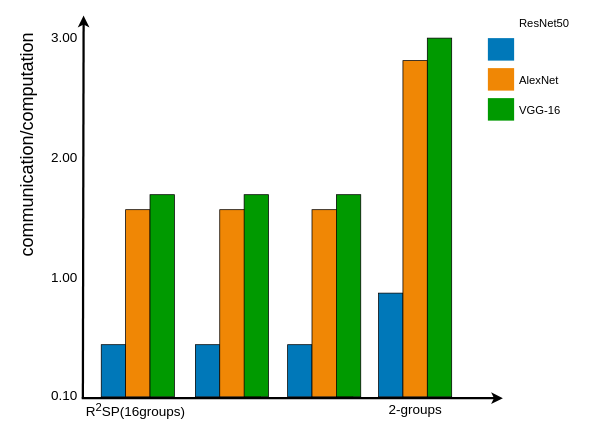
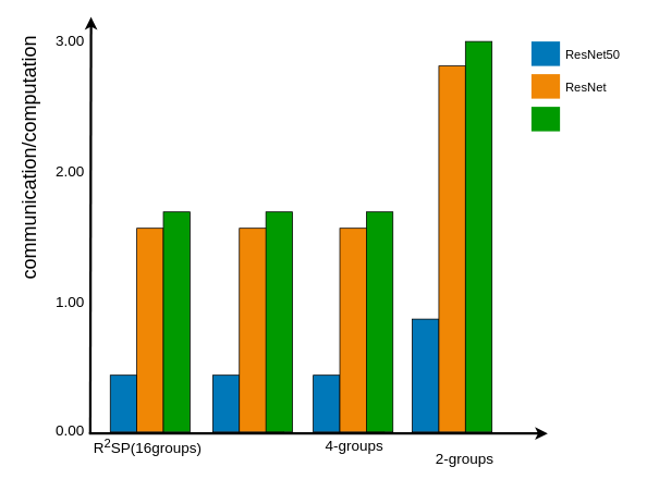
  <mxCell id="0" />
  <mxCell id="1" parent="0" />
  <mxCell id="2" value="" style="edgeStyle=none;html=1;fontColor=#000000;strokeWidth=3;strokeColor=#000000;" edge="1" parent="1"><mxGeometry width="100" height="100" relative="1" as="geometry"><mxPoint x="110" y="530.5" as="sourcePoint" /><mxPoint x="111" y="20" as="targetPoint" /></mxGeometry></mxCell>
  <mxCell id="3" value="" style="edgeStyle=none;html=1;fontColor=#000000;strokeWidth=3;strokeColor=#000000;" edge="1" parent="1"><mxGeometry width="100" height="100" relative="1" as="geometry"><mxPoint x="108.5" y="530" as="sourcePoint" /><mxPoint x="670" y="530" as="targetPoint" /></mxGeometry></mxCell>
- <mxCell id="5" value="2-groups" style="text;spacingTop=-5;align=center;verticalAlign=middle;fontStyle=0;html=1;fontSize=18;points=[];strokeColor=none;" vertex="1" parent="1"><mxGeometry x="493" y="533.25" width="120" height="30" as="geometry" /></mxCell>
+ <mxCell id="4" value="4-groups" style="text;spacingTop=-5;align=center;verticalAlign=middle;fontStyle=0;html=1;fontSize=18;points=[];strokeColor=none;" vertex="1" parent="1"><mxGeometry x="373" y="532.25" width="120" height="30" as="geometry" /></mxCell>
+ <mxCell id="5" value="2-groups" style="text;spacingTop=-5;align=center;verticalAlign=middle;fontStyle=0;html=1;fontSize=18;points=[];strokeColor=none;" vertex="1" parent="1"><mxGeometry x="508" y="548.25" width="120" height="30" as="geometry" /></mxCell>
  <mxCell id="6" value="" style="whiteSpace=wrap;gradientColor=none;gradientDirection=east;strokeColor=none;html=1;fontColor=#23445d;fillColor=#009a00;" vertex="1" parent="1"><mxGeometry x="650" y="130" width="35.0" height="30.0" as="geometry" /></mxCell>
  <mxCell id="7" value="" style="whiteSpace=wrap;gradientColor=none;gradientDirection=east;strokeColor=none;html=1;fontColor=#23445d;fillColor=#F08705;" vertex="1" parent="1"><mxGeometry x="650" y="90" width="35.0" height="30.0" as="geometry" /></mxCell>
  <mxCell id="8" value="" style="whiteSpace=wrap;gradientColor=none;gradientDirection=east;strokeColor=none;html=1;fontColor=#23445d;fillColor=#0078b9;" vertex="1" parent="1"><mxGeometry x="650" y="50" width="35.0" height="30.0" as="geometry" /></mxCell>
- <mxCell id="9" value="AlexNet" style="text;spacingTop=-5;html=1;points=[];fontSize=15;" vertex="1" parent="1"><mxGeometry x="690" y="95" width="80" height="20" as="geometry" /></mxCell>
- <mxCell id="10" value="ResNet50" style="text;spacingTop=-5;html=1;points=[];fontSize=15;" vertex="1" parent="1"><mxGeometry x="690" y="20" width="80" height="20" as="geometry" /></mxCell>
- <mxCell id="11" value="VGG-16&lt;br&gt;" style="text;spacingTop=-5;html=1;points=[];fontSize=15;" vertex="1" parent="1"><mxGeometry x="690" y="135" width="80" height="20" as="geometry" /></mxCell>
+ <mxCell id="9" value="ResNet" style="text;spacingTop=-5;html=1;points=[];fontSize=15;" vertex="1" parent="1"><mxGeometry x="690" y="95" width="80" height="20" as="geometry" /></mxCell>
+ <mxCell id="10" value="ResNet50" style="text;spacingTop=-5;html=1;points=[];fontSize=15;" vertex="1" parent="1"><mxGeometry x="690" y="55" width="80" height="20" as="geometry" /></mxCell>
  <mxCell id="12" value="communication/computation" style="text;spacingTop=-5;html=1;fontSize=24;fontStyle=0;points=[];textDirection=ltr;align=right;verticalAlign=top;horizontal=0;" vertex="1" parent="1"><mxGeometry x="20" y="42" width="80" height="20" as="geometry" /></mxCell>
  <mxCell id="13" value="" style="rounded=0;whiteSpace=wrap;html=1;fillColor=#0078B9;" vertex="1" parent="1"><mxGeometry x="383" y="458.75" width="32.5" height="69.5" as="geometry" /></mxCell>
  <mxCell id="14" value="2.00" style="text;spacingTop=-5;align=center;verticalAlign=middle;fontStyle=0;html=1;fontSize=18;points=[];labelBackgroundColor=none;labelBorderColor=none;rounded=0;" vertex="1" parent="1"><mxGeometry x="70" y="191" width="30" height="40" as="geometry" /></mxCell>
  <mxCell id="15" value="1.00" style="text;spacingTop=-5;align=center;verticalAlign=middle;fontStyle=0;html=1;fontSize=18;points=[];labelBackgroundColor=none;labelBorderColor=none;rounded=0;" vertex="1" parent="1"><mxGeometry x="70" y="351" width="30" height="40" as="geometry" /></mxCell>
- <mxCell id="16" value="0.10" style="text;spacingTop=-5;align=center;verticalAlign=middle;fontStyle=0;html=1;fontSize=18;points=[];labelBackgroundColor=none;labelBorderColor=none;rounded=0;" vertex="1" parent="1"><mxGeometry x="70" y="509.5" width="30" height="40" as="geometry" /></mxCell>
+ <mxCell id="16" value="0.00" style="text;spacingTop=-5;align=center;verticalAlign=middle;fontStyle=0;html=1;fontSize=18;points=[];labelBackgroundColor=none;labelBorderColor=none;rounded=0;" vertex="1" parent="1"><mxGeometry x="70" y="509.5" width="30" height="40" as="geometry" /></mxCell>
  <mxCell id="17" value="" style="rounded=0;whiteSpace=wrap;html=1;fillColor=#F08705;" vertex="1" parent="1"><mxGeometry x="415.5" y="278.75" width="54.5" height="249.5" as="geometry" /></mxCell>
  <mxCell id="18" value="" style="rounded=0;whiteSpace=wrap;html=1;fillColor=#009A00;" vertex="1" parent="1"><mxGeometry x="448" y="258.75" width="32.5" height="269.5" as="geometry" /></mxCell>
  <mxCell id="19" value="" style="rounded=0;whiteSpace=wrap;html=1;fillColor=#0078B9;" vertex="1" parent="1"><mxGeometry x="504.25" y="390" width="32.5" height="138.25" as="geometry" /></mxCell>
  <mxCell id="20" value="" style="rounded=0;whiteSpace=wrap;html=1;fillColor=#F08705;" vertex="1" parent="1"><mxGeometry x="536.75" y="80" width="32.5" height="448.25" as="geometry" /></mxCell>
  <mxCell id="21" value="" style="rounded=0;whiteSpace=wrap;html=1;fillColor=#009A00;" vertex="1" parent="1"><mxGeometry x="569.25" y="50" width="32.5" height="478.25" as="geometry" /></mxCell>
  <mxCell id="22" value="3.00" style="text;spacingTop=-5;align=center;verticalAlign=middle;fontStyle=0;html=1;fontSize=18;points=[];labelBackgroundColor=none;labelBorderColor=none;rounded=0;" vertex="1" parent="1"><mxGeometry x="70" y="32" width="30" height="40" as="geometry" /></mxCell>
  <mxCell id="23" value="R&lt;sup&gt;2&lt;/sup&gt;SP(16groups)" style="text;spacingTop=-5;align=center;verticalAlign=middle;fontStyle=0;html=1;fontSize=18;points=[];strokeColor=none;" vertex="1" parent="1"><mxGeometry x="120" y="533.25" width="120" height="30" as="geometry" /></mxCell>
  <mxCell id="24" value="" style="rounded=0;whiteSpace=wrap;html=1;fillColor=#0078B9;" vertex="1" parent="1"><mxGeometry x="134.5" y="458.75" width="32.5" height="69.5" as="geometry" /></mxCell>
  <mxCell id="25" value="" style="rounded=0;whiteSpace=wrap;html=1;fillColor=#F08705;" vertex="1" parent="1"><mxGeometry x="167" y="278.75" width="32.5" height="249.5" as="geometry" /></mxCell>
  <mxCell id="26" value="" style="rounded=0;whiteSpace=wrap;html=1;fillColor=#009A00;" vertex="1" parent="1"><mxGeometry x="199.5" y="258.75" width="32.5" height="269.5" as="geometry" /></mxCell>
  <mxCell id="27" value="" style="rounded=0;whiteSpace=wrap;html=1;fillColor=#0078B9;" vertex="1" parent="1"><mxGeometry x="260" y="458.75" width="32.5" height="69.5" as="geometry" /></mxCell>
  <mxCell id="28" value="" style="rounded=0;whiteSpace=wrap;html=1;fillColor=#F08705;" vertex="1" parent="1"><mxGeometry x="292.5" y="278.75" width="54.5" height="249.5" as="geometry" /></mxCell>
  <mxCell id="29" value="" style="rounded=0;whiteSpace=wrap;html=1;fillColor=#009A00;" vertex="1" parent="1"><mxGeometry x="325" y="258.75" width="32.5" height="269.5" as="geometry" /></mxCell>
